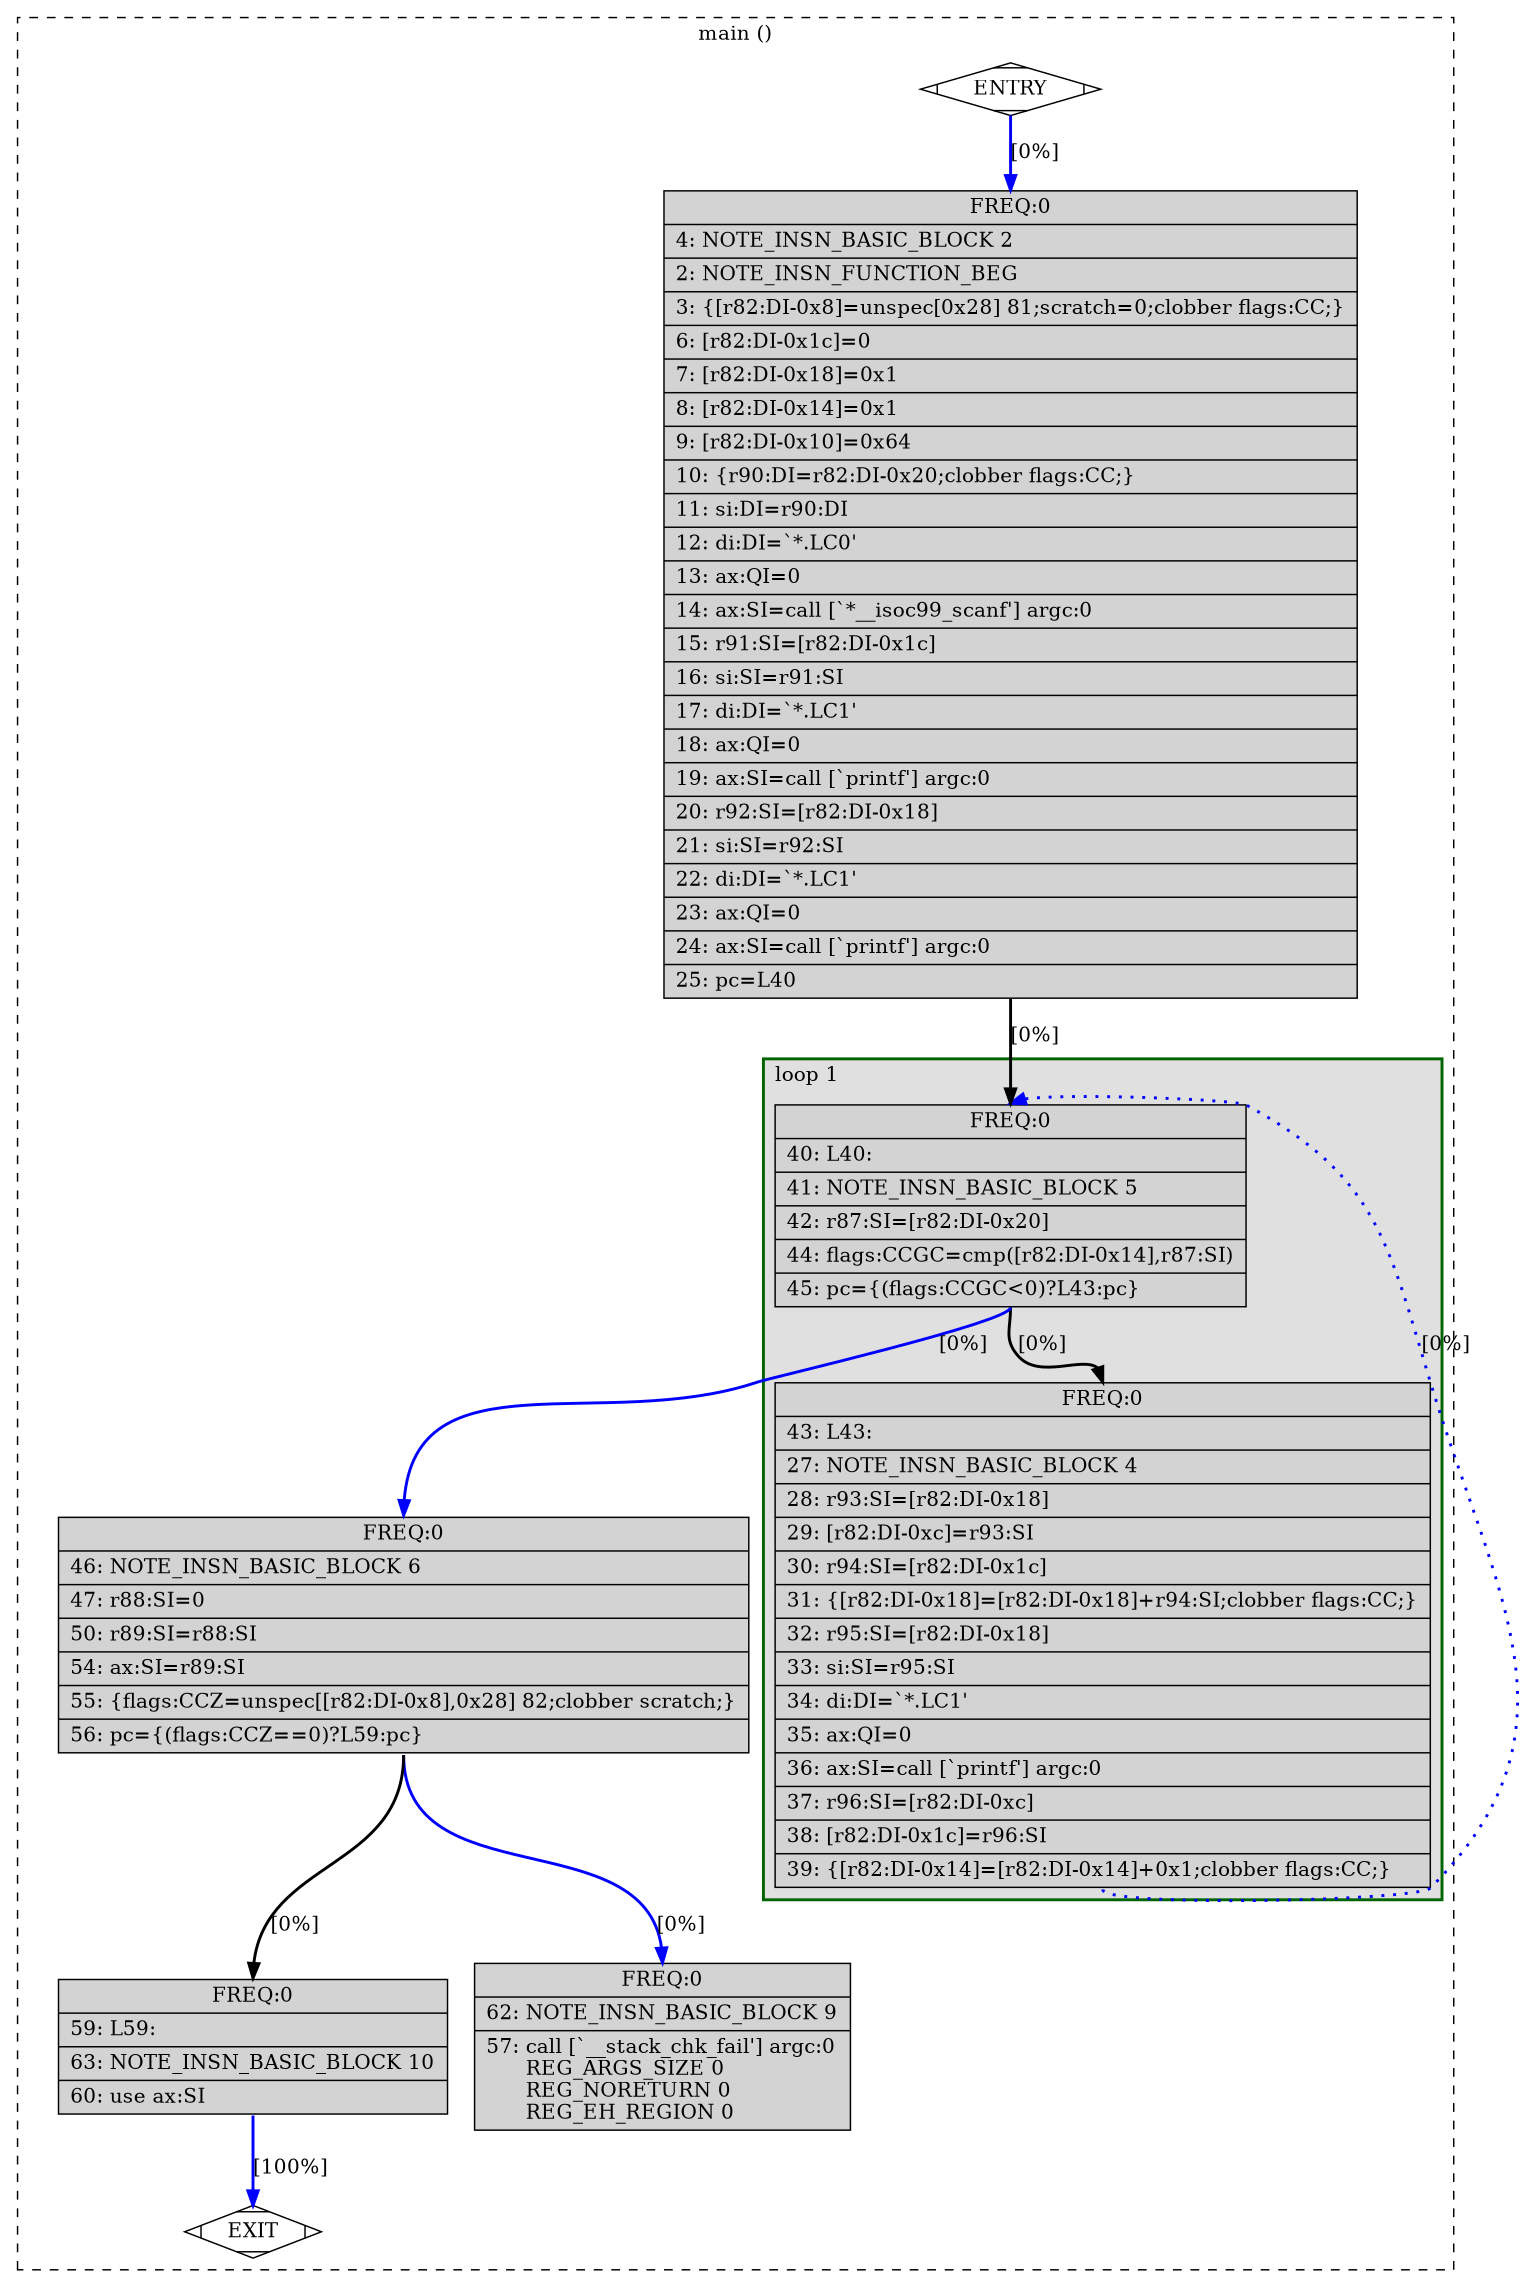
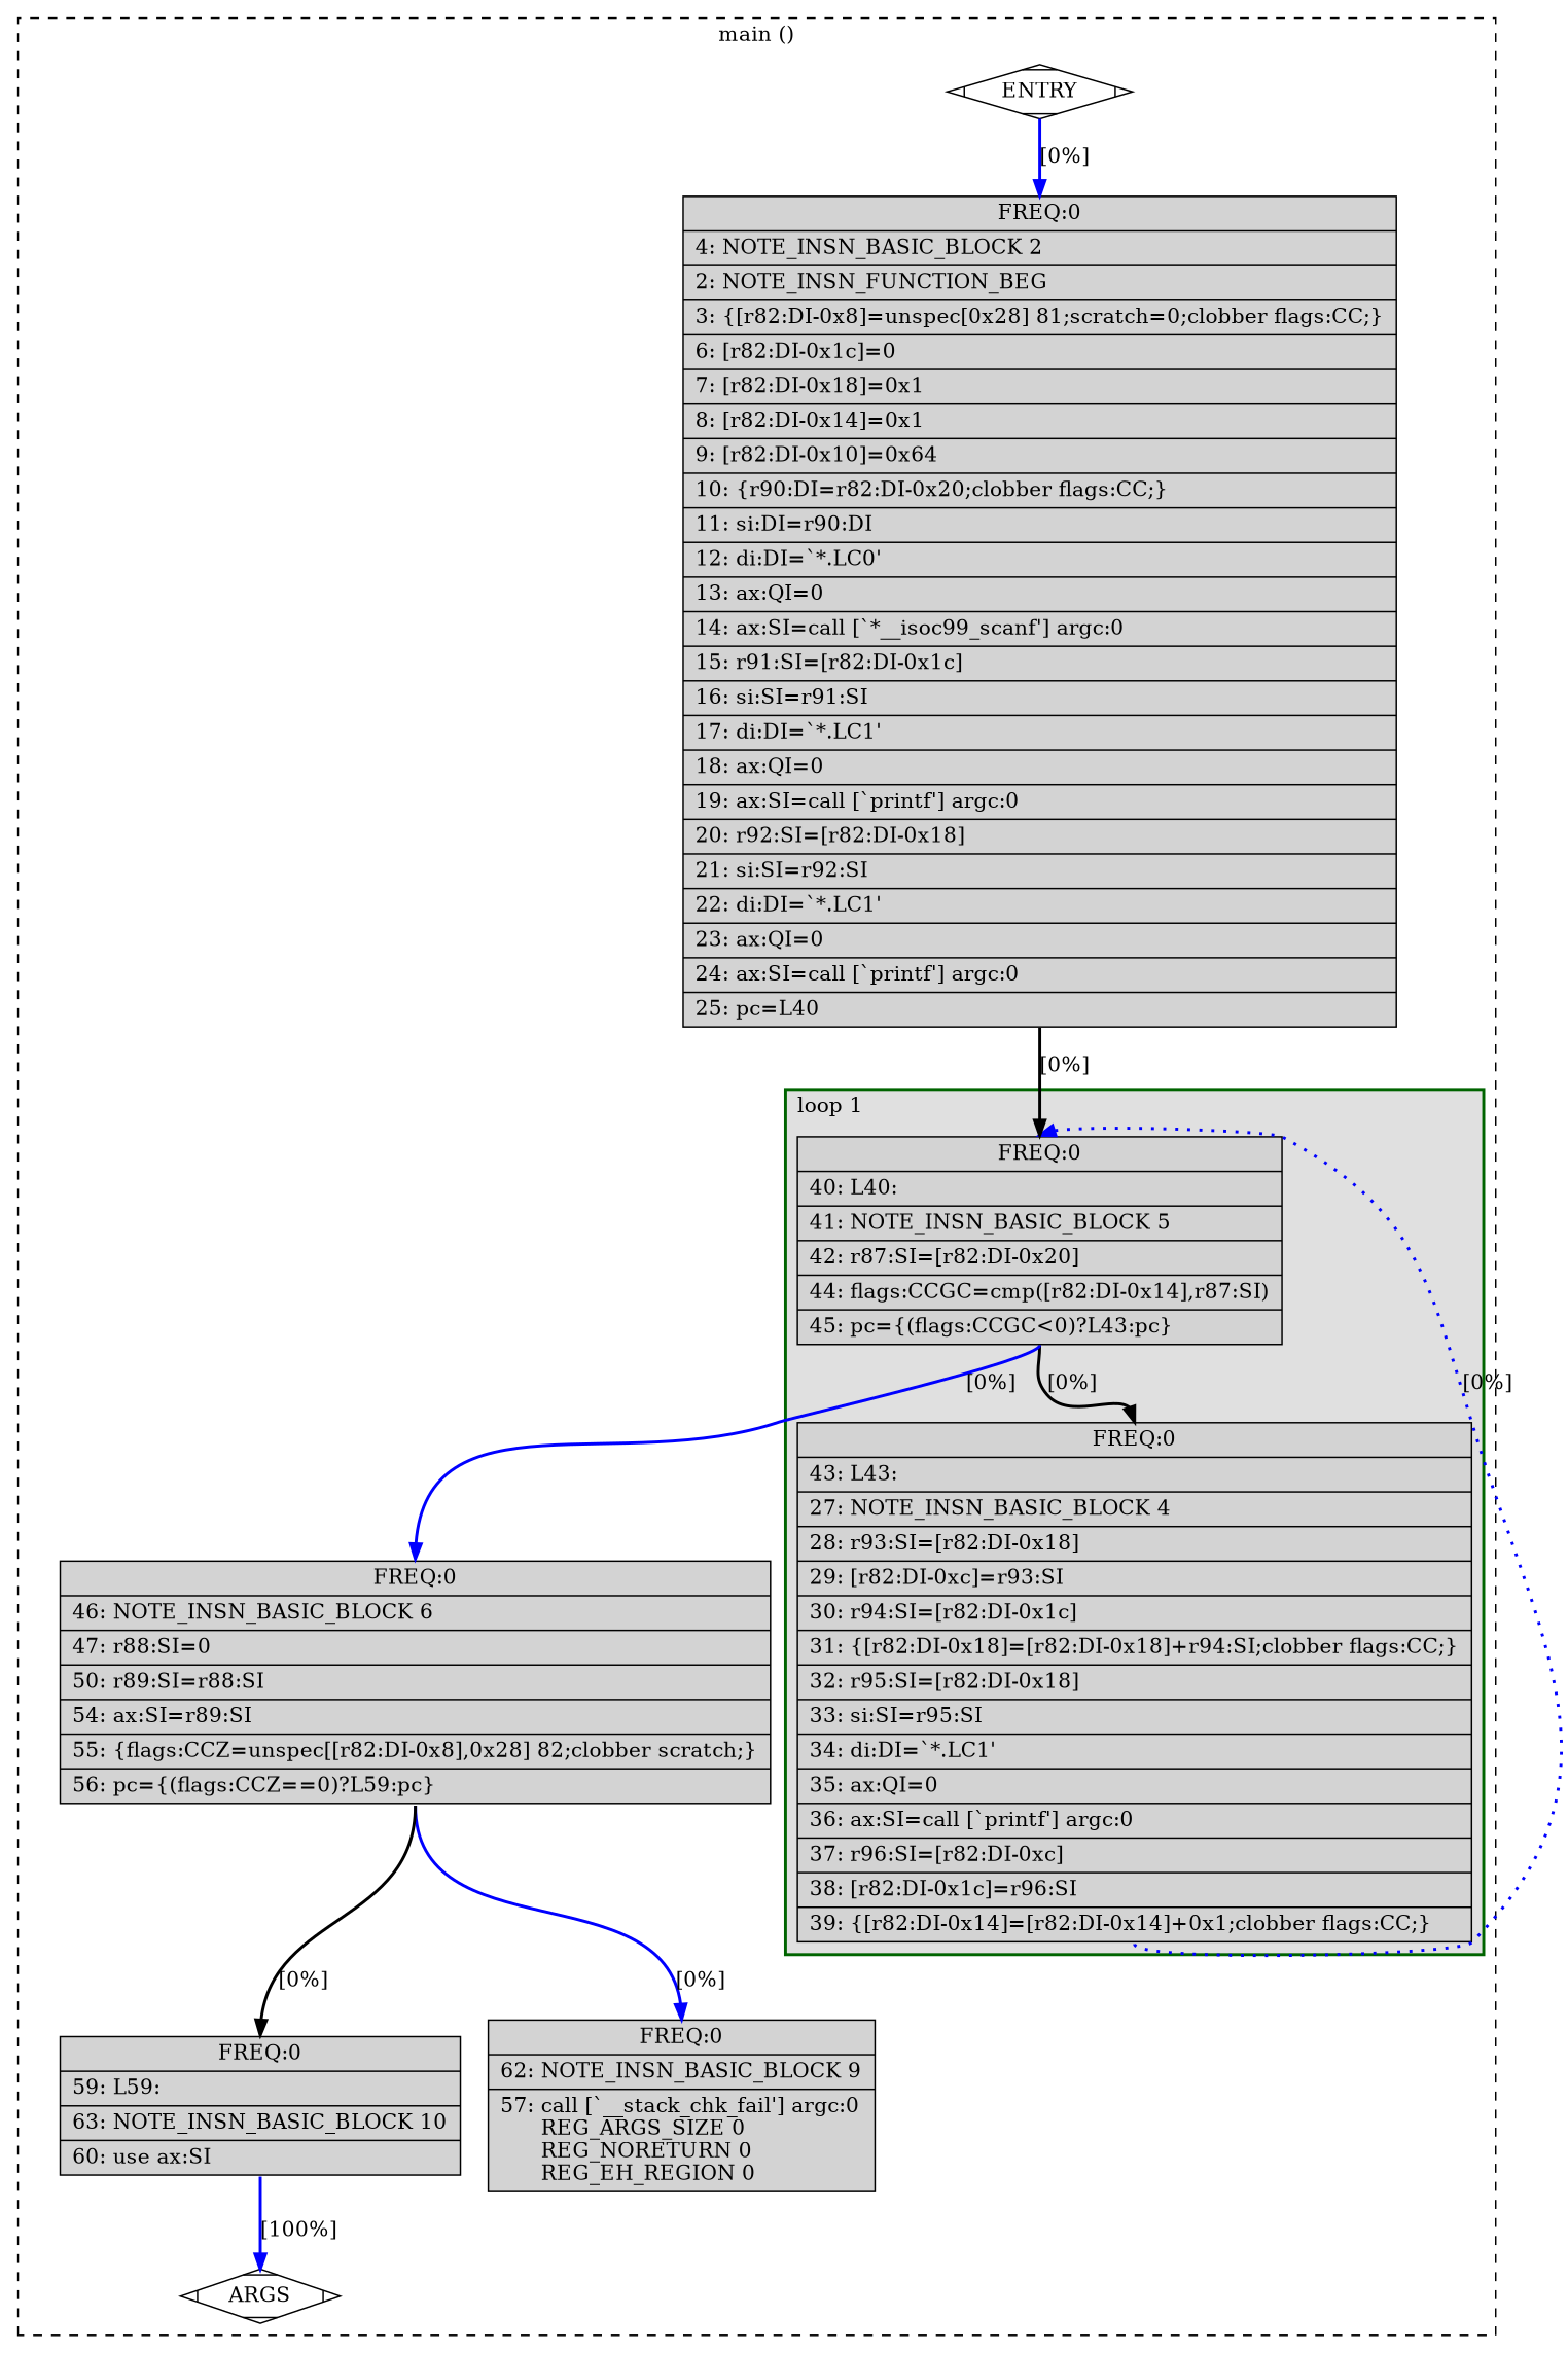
  digraph {
    node [fillcolor=lightgrey shape=record style=filled]
    edge [color=blue constraint=true headport=n style="solid,bold" tailport=s weight=10]
    n1 [label="{ FREQ:0 |\ \ \ 40:\ L40:\l|\ \ \ 41:\ NOTE_INSN_BASIC_BLOCK\ 5\l|\ \ \ 42:\ r87:SI=[r82:DI-0x20]\l|\ \ \ 44:\ flags:CCGC=cmp([r82:DI-0x14],r87:SI)\l|\ \ \ 45:\ pc=\{(flags:CCGC\<0)?L43:pc\}\l}"]
    n2 [label="{ FREQ:0 |\ \ \ 43:\ L43:\l|\ \ \ 27:\ NOTE_INSN_BASIC_BLOCK\ 4\l|\ \ \ 28:\ r93:SI=[r82:DI-0x18]\l|\ \ \ 29:\ [r82:DI-0xc]=r93:SI\l|\ \ \ 30:\ r94:SI=[r82:DI-0x1c]\l|\ \ \ 31:\ \{[r82:DI-0x18]=[r82:DI-0x18]+r94:SI;clobber\ flags:CC;\}\l|\ \ \ 32:\ r95:SI=[r82:DI-0x18]\l|\ \ \ 33:\ si:SI=r95:SI\l|\ \ \ 34:\ di:DI=`*.LC1'\l|\ \ \ 35:\ ax:QI=0\l|\ \ \ 36:\ ax:SI=call\ [`printf']\ argc:0\l|\ \ \ 37:\ r96:SI=[r82:DI-0xc]\l|\ \ \ 38:\ [r82:DI-0x1c]=r96:SI\l|\ \ \ 39:\ \{[r82:DI-0x14]=[r82:DI-0x14]+0x1;clobber\ flags:CC;\}\l}"]
    n3 [label="{ FREQ:0 |\ \ \ 46:\ NOTE_INSN_BASIC_BLOCK\ 6\l|\ \ \ 47:\ r88:SI=0\l|\ \ \ 50:\ r89:SI=r88:SI\l|\ \ \ 54:\ ax:SI=r89:SI\l|\ \ \ 55:\ \{flags:CCZ=unspec[[r82:DI-0x8],0x28]\ 82;clobber\ scratch;\}\l|\ \ \ 56:\ pc=\{(flags:CCZ==0)?L59:pc\}\l}"]
    n4 [fillcolor=white label=ENTRY shape=Mdiamond]
-   n5 [fillcolor=white label=EXIT shape=Mdiamond]
+   n5 [fillcolor=white label=ARGS shape=Mdiamond]
    n6 [label="{ FREQ:0 |\ \ \ \ 4:\ NOTE_INSN_BASIC_BLOCK\ 2\l|\ \ \ \ 2:\ NOTE_INSN_FUNCTION_BEG\l|\ \ \ \ 3:\ \{[r82:DI-0x8]=unspec[0x28]\ 81;scratch=0;clobber\ flags:CC;\}\l|\ \ \ \ 6:\ [r82:DI-0x1c]=0\l|\ \ \ \ 7:\ [r82:DI-0x18]=0x1\l|\ \ \ \ 8:\ [r82:DI-0x14]=0x1\l|\ \ \ \ 9:\ [r82:DI-0x10]=0x64\l|\ \ \ 10:\ \{r90:DI=r82:DI-0x20;clobber\ flags:CC;\}\l|\ \ \ 11:\ si:DI=r90:DI\l|\ \ \ 12:\ di:DI=`*.LC0'\l|\ \ \ 13:\ ax:QI=0\l|\ \ \ 14:\ ax:SI=call\ [`*__isoc99_scanf']\ argc:0\l|\ \ \ 15:\ r91:SI=[r82:DI-0x1c]\l|\ \ \ 16:\ si:SI=r91:SI\l|\ \ \ 17:\ di:DI=`*.LC1'\l|\ \ \ 18:\ ax:QI=0\l|\ \ \ 19:\ ax:SI=call\ [`printf']\ argc:0\l|\ \ \ 20:\ r92:SI=[r82:DI-0x18]\l|\ \ \ 21:\ si:SI=r92:SI\l|\ \ \ 22:\ di:DI=`*.LC1'\l|\ \ \ 23:\ ax:QI=0\l|\ \ \ 24:\ ax:SI=call\ [`printf']\ argc:0\l|\ \ \ 25:\ pc=L40\l}"]
    n7 [label="{ FREQ:0 |\ \ \ 62:\ NOTE_INSN_BASIC_BLOCK\ 9\l|\ \ \ 57:\ call\ [`__stack_chk_fail']\ argc:0\l\ \ \ \ \ \ REG_ARGS_SIZE\ 0\l\ \ \ \ \ \ REG_NORETURN\ 0\l\ \ \ \ \ \ REG_EH_REGION\ 0\l}"]
    n8 [label="{ FREQ:0 |\ \ \ 59:\ L59:\l|\ \ \ 63:\ NOTE_INSN_BASIC_BLOCK\ 10\l|\ \ \ 60:\ use\ ax:SI\l}"]
    subgraph cluster_1 {
      color=black
      label="main ()"
      style=dashed
      n3
      n4
      n5
      n6
      n7
      n8
      subgraph cluster_2 {
        color=darkgreen
        fillcolor=grey88
        label="loop 1"
        labeljust=l
        penwidth=2
        style=filled
        n1
        n2
      }
    }
    n1 -> n2 [color=black label="[0%]"]
    n1 -> n3 [label="[0%]" weight=100]
    n2 -> n1 [constraint=false label="[0%]" style="dotted,bold"]
    n3 -> n7 [label="[0%]" weight=100]
    n3 -> n8 [color=black label="[0%]"]
    n4 -> n5 [style=invis color="" weight=""]
    n4 -> n6 [label="[0%]" weight=100]
    n6 -> n1 [color=black label="[0%]"]
    n8 -> n5 [label="[100%]" weight=100]
  }
